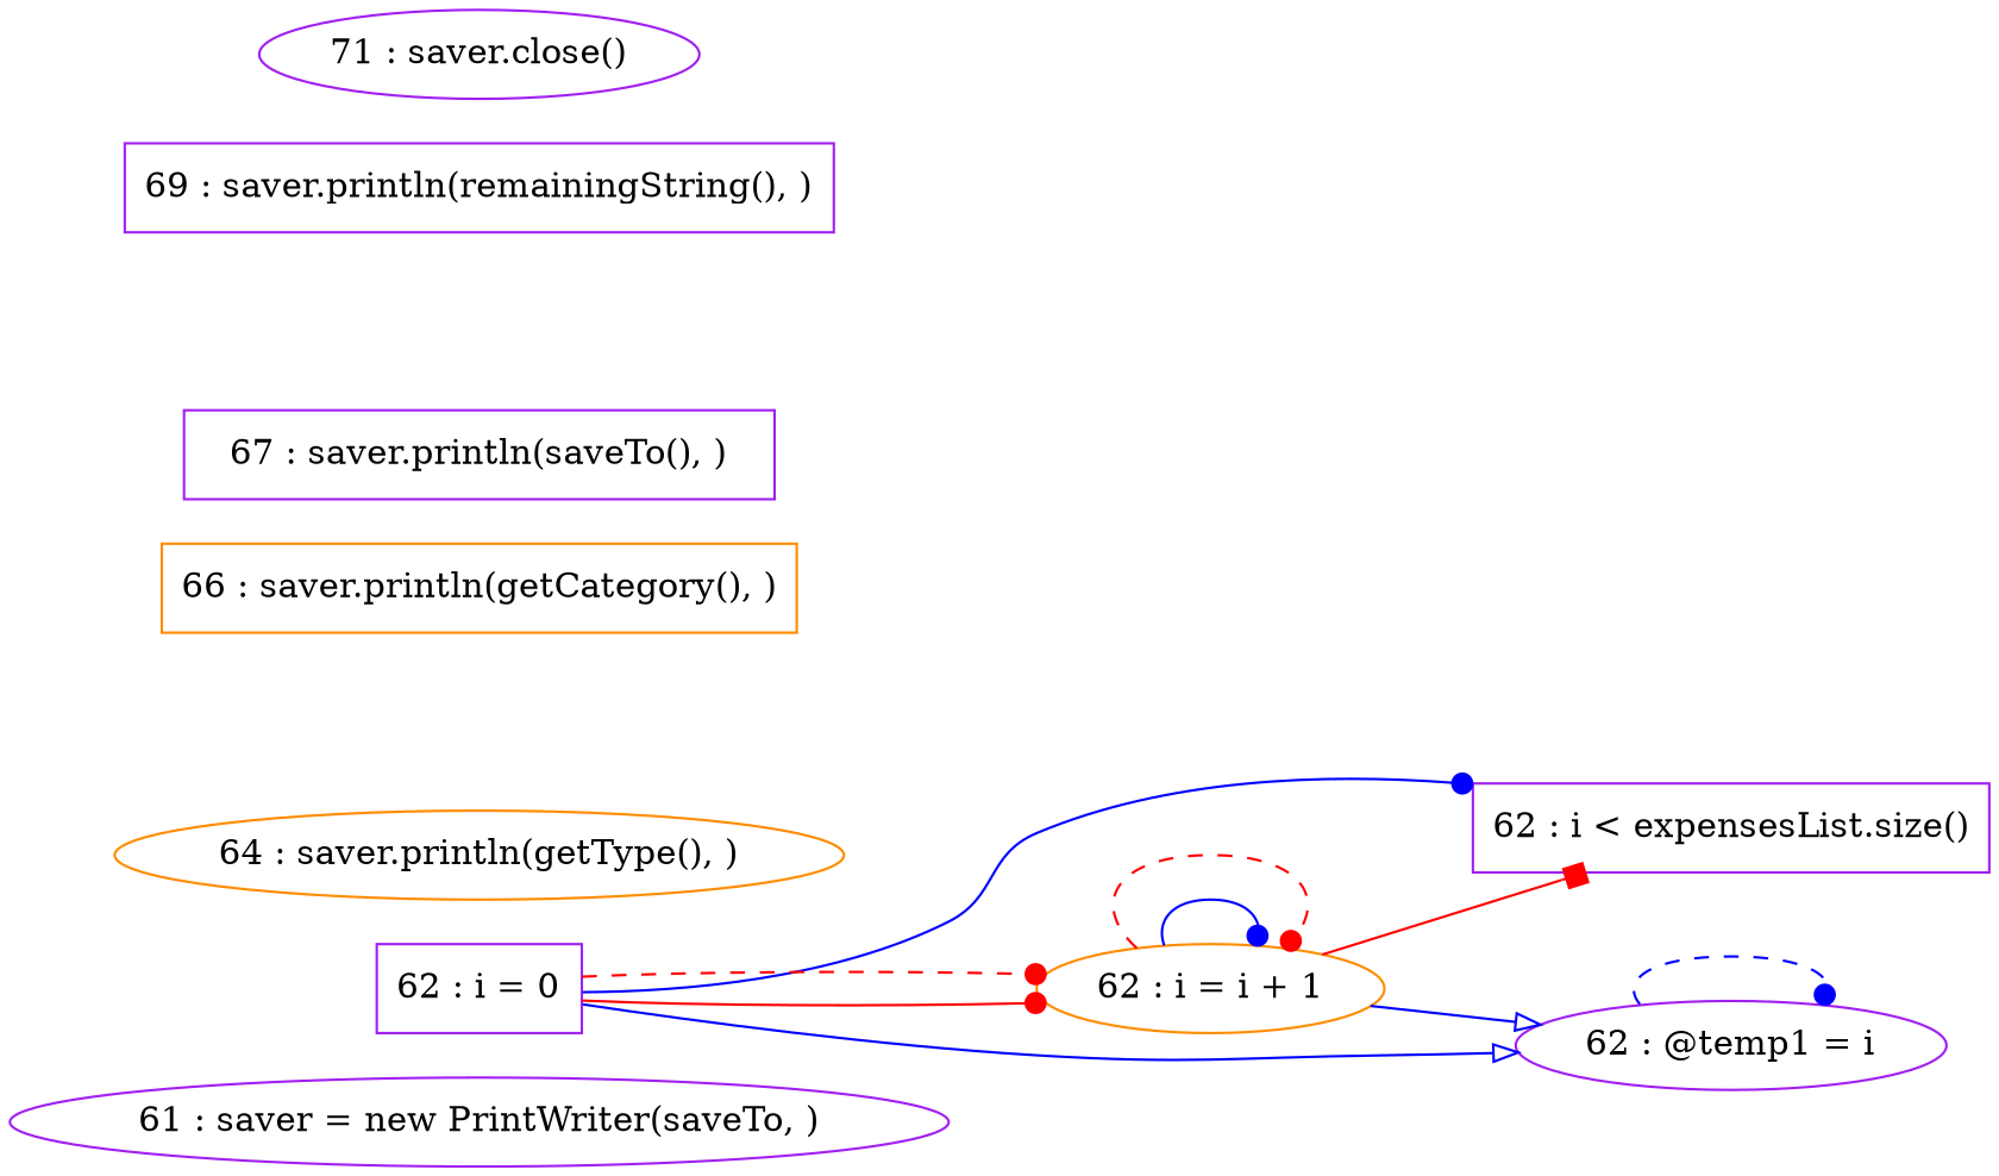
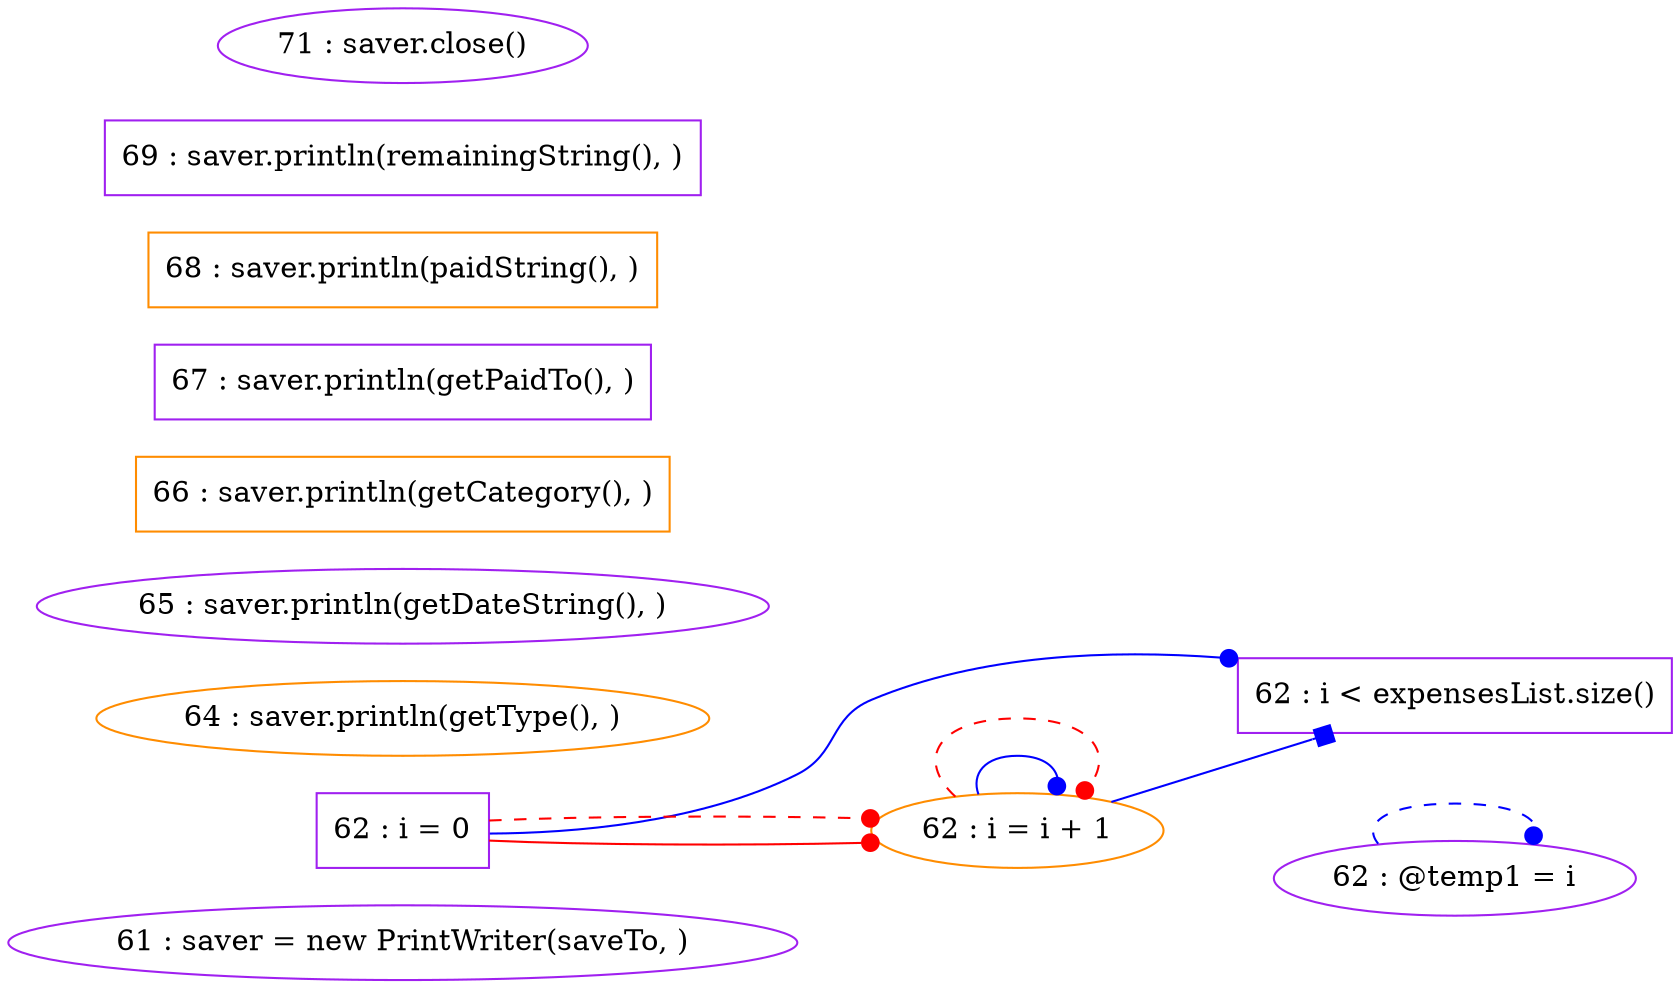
  digraph {
    rankdir=LR
    node [color=purple shape=ellipse]
    edge [arrowhead=dot color=blue]
    "61 : saver = new PrintWriter(saveTo, )"
    "62 : i = 0" [shape=box]
    "62 : i < expensesList.size()" [shape=box]
    "62 : i = i + 1" [color=darkorange]
    "62 : @temp1 = i"
    "64 : saver.println(getType(), )" [color=darkorange]
+   "65 : saver.println(getDateString(), )"
    "66 : saver.println(getCategory(), )" [color=darkorange shape=box]
-   "67 : saver.println(getPaidTo(), )" [shape=box label="67 : saver.println(saveTo(), )"]
+   "67 : saver.println(getPaidTo(), )" [shape=box]
+   "68 : saver.println(paidString(), )" [color=darkorange shape=box]
    "69 : saver.println(remainingString(), )" [shape=box]
    "71 : saver.close()"
    "62 : i = 0" -> "62 : i < expensesList.size()"
    "62 : i = 0" -> "62 : i = i + 1" [color=red]
    "62 : i = 0" -> "62 : i = i + 1" [color=red style=dashed]
-   "62 : i = 0" -> "62 : @temp1 = i" [arrowhead=onormal]
-   "62 : i = i + 1" -> "62 : i < expensesList.size()" [arrowhead=box color=red]
+   "62 : i = i + 1" -> "62 : i < expensesList.size()" [arrowhead=box]
    "62 : i = i + 1" -> "62 : i = i + 1"
    "62 : i = i + 1" -> "62 : i = i + 1" [color=red style=dashed]
-   "62 : i = i + 1" -> "62 : @temp1 = i" [arrowhead=onormal]
    "62 : @temp1 = i" -> "62 : @temp1 = i" [style=dashed]
  }
